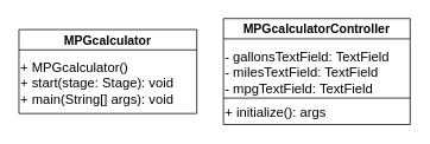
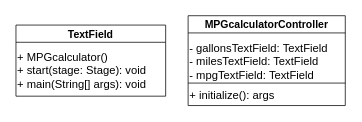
  <mxCell id="0" />
  <mxCell id="1" parent="0" />
- <mxCell id="2" value="MPGcalculator" style="swimlane;fontSize=14;startSize=23;" parent="1" vertex="1"><mxGeometry x="20" y="33" width="200" height="95" as="geometry" /></mxCell>
+ <mxCell id="2" value="TextField" style="swimlane;fontSize=14;startSize=23;" parent="1" vertex="1"><mxGeometry x="20" y="33" width="200" height="95" as="geometry" /></mxCell>
  <mxCell id="3" value="&lt;div&gt;+ MPGcalculator()&lt;br&gt;&lt;/div&gt;&lt;div&gt;+ start(stage: Stage): void&lt;/div&gt;&lt;div&gt;+ main(String[] args): void&lt;/div&gt;" style="text;html=1;align=left;verticalAlign=middle;resizable=0;points=[];autosize=1;strokeColor=none;fillColor=none;fontSize=15;" parent="2" vertex="1"><mxGeometry y="25" width="200" height="70" as="geometry" /></mxCell>
  <mxCell id="4" value="MPGcalculatorController" style="swimlane;fontSize=14;startSize=23;" vertex="1" parent="1"><mxGeometry x="250" y="20.5" width="210" height="120" as="geometry" /></mxCell>
  <mxCell id="5" value="&lt;div&gt;- gallonsTextField: TextField&lt;/div&gt;&lt;div&gt;- milesTextField: TextField&lt;/div&gt;&lt;div&gt;- mpgTextField: TextField&lt;/div&gt;" style="text;html=1;align=left;verticalAlign=middle;resizable=0;points=[];autosize=1;strokeColor=none;fillColor=none;fontSize=15;" vertex="1" parent="4"><mxGeometry y="25" width="210" height="70" as="geometry" /></mxCell>
  <mxCell id="6" value="" style="endArrow=none;html=1;rounded=0;" edge="1" parent="4"><mxGeometry width="50" height="50" relative="1" as="geometry"><mxPoint y="90" as="sourcePoint" /><mxPoint x="210" y="90" as="targetPoint" /></mxGeometry></mxCell>
  <mxCell id="7" value="+ initialize(): args" style="text;html=1;align=left;verticalAlign=middle;resizable=0;points=[];autosize=1;strokeColor=none;fillColor=none;fontSize=15;" vertex="1" parent="4"><mxGeometry y="90" width="140" height="30" as="geometry" /></mxCell>
